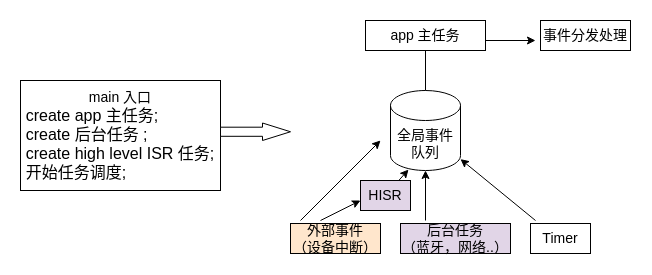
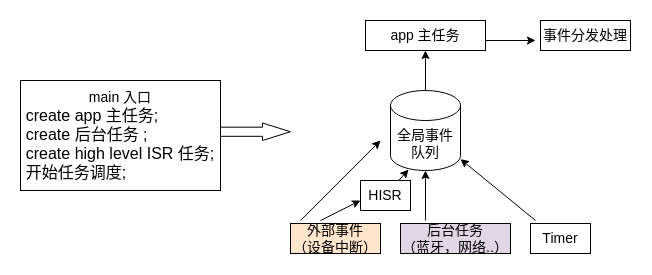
  <mxCell id="0" />
  <mxCell id="1" parent="0" />
  <mxCell id="2" value="&lt;font style=&quot;font-size: 14px&quot;&gt;&amp;nbsp;main 入口&amp;nbsp;&lt;br&gt;&lt;/font&gt;&lt;div style=&quot;text-align: left&quot;&gt;&lt;span&gt;&lt;font size=&quot;3&quot;&gt;create app 主任务;&lt;/font&gt;&lt;/span&gt;&lt;/div&gt;&lt;div style=&quot;text-align: left&quot;&gt;&lt;span&gt;&lt;font size=&quot;3&quot;&gt;create 后台任务 ;&lt;/font&gt;&lt;/span&gt;&lt;/div&gt;&lt;div style=&quot;text-align: left&quot;&gt;&lt;span&gt;&lt;font size=&quot;3&quot;&gt;create high level ISR 任务;&lt;/font&gt;&lt;/span&gt;&lt;/div&gt;&lt;div style=&quot;text-align: left&quot;&gt;&lt;span&gt;&lt;font size=&quot;3&quot;&gt;开始任务调度;&lt;/font&gt;&lt;/span&gt;&lt;/div&gt;" style="rounded=0;whiteSpace=wrap;html=1;" vertex="1" parent="1"><mxGeometry x="20" y="80" width="200" height="110" as="geometry" /></mxCell>
  <mxCell id="3" value="" style="shape=singleArrow;whiteSpace=wrap;html=1;fontSize=14;arrowWidth=0.52;arrowSize=0.4;" vertex="1" parent="1"><mxGeometry x="220" y="122.5" width="70" height="17.5" as="geometry" /></mxCell>
  <mxCell id="4" value="app 主任务" style="rounded=0;whiteSpace=wrap;html=1;fontSize=14;" vertex="1" parent="1"><mxGeometry x="365" y="20" width="120" height="30" as="geometry" /></mxCell>
  <mxCell id="5" value="全局事件队列" style="shape=cylinder3;whiteSpace=wrap;html=1;boundedLbl=1;backgroundOutline=1;size=15;fontSize=14;" vertex="1" parent="1"><mxGeometry x="390" y="90" width="70" height="80" as="geometry" /></mxCell>
  <mxCell id="6" value="外部事件&lt;br&gt;（设备中断）" style="rounded=0;whiteSpace=wrap;html=1;fontSize=14;fillColor=#ffe6cc;" vertex="1" parent="1"><mxGeometry x="290" y="223" width="90" height="30" as="geometry" /></mxCell>
  <mxCell id="7" value="后台任务&lt;br&gt;（蓝牙，网络..）" style="rounded=0;whiteSpace=wrap;html=1;fontSize=14;fillColor=#e1d5e7;" vertex="1" parent="1"><mxGeometry x="400" y="223" width="110" height="30" as="geometry" /></mxCell>
  <mxCell id="8" value="Timer" style="rounded=0;whiteSpace=wrap;html=1;fontSize=14;" vertex="1" parent="1"><mxGeometry x="530" y="223" width="60" height="30" as="geometry" /></mxCell>
- <mxCell id="9" value="HISR" style="rounded=0;whiteSpace=wrap;html=1;fontSize=14;fillColor=#e1d5e7;" vertex="1" parent="1"><mxGeometry x="360" y="180" width="50" height="30" as="geometry" /></mxCell>
+ <mxCell id="9" value="HISR" style="rounded=0;whiteSpace=wrap;html=1;fontSize=14;" vertex="1" parent="1"><mxGeometry x="360" y="180" width="50" height="30" as="geometry" /></mxCell>
  <mxCell id="10" value="" style="endArrow=classic;html=1;rounded=0;fontSize=14;" edge="1" parent="1"><mxGeometry width="50" height="50" relative="1" as="geometry"><mxPoint x="300" y="220" as="sourcePoint" /><mxPoint x="380" y="140" as="targetPoint" /></mxGeometry></mxCell>
  <mxCell id="11" value="" style="endArrow=classic;html=1;rounded=0;fontSize=14;" edge="1" parent="1"><mxGeometry width="50" height="50" relative="1" as="geometry"><mxPoint x="320" y="220" as="sourcePoint" /><mxPoint x="360" y="200" as="targetPoint" /></mxGeometry></mxCell>
  <mxCell id="12" value="" style="endArrow=classic;html=1;rounded=0;fontSize=14;entryX=0.5;entryY=1;entryDx=0;entryDy=0;entryPerimeter=0;" edge="1" parent="1" target="5"><mxGeometry width="50" height="50" relative="1" as="geometry"><mxPoint x="425" y="220" as="sourcePoint" /><mxPoint x="475" y="170" as="targetPoint" /></mxGeometry></mxCell>
  <mxCell id="13" value="" style="endArrow=classic;html=1;rounded=0;fontSize=14;" edge="1" parent="1" target="5"><mxGeometry width="50" height="50" relative="1" as="geometry"><mxPoint x="535" y="220" as="sourcePoint" /><mxPoint x="585" y="170" as="targetPoint" /></mxGeometry></mxCell>
  <mxCell id="14" value="" style="endArrow=classic;html=1;rounded=0;fontSize=14;entryX=0.257;entryY=0.988;entryDx=0;entryDy=0;entryPerimeter=0;" edge="1" parent="1" source="9" target="5"><mxGeometry width="50" height="50" relative="1" as="geometry"><mxPoint x="400" y="250" as="sourcePoint" /><mxPoint x="450" y="200" as="targetPoint" /></mxGeometry></mxCell>
- <mxCell id="15" value="" style="endArrow=none;html=1;rounded=0;fontSize=14;exitX=0.5;exitY=0;exitDx=0;exitDy=0;exitPerimeter=0;entryX=0.5;entryY=1;entryDx=0;entryDy=0;" edge="1" parent="1" source="5" target="4"><mxGeometry width="50" height="50" relative="1" as="geometry"><mxPoint x="425" y="90" as="sourcePoint" /><mxPoint x="475" y="40" as="targetPoint" /></mxGeometry></mxCell>
+ <mxCell id="15" value="" style="endArrow=classic;html=1;rounded=0;fontSize=14;exitX=0.5;exitY=0;exitDx=0;exitDy=0;exitPerimeter=0;entryX=0.5;entryY=1;entryDx=0;entryDy=0;" edge="1" parent="1" source="5" target="4"><mxGeometry width="50" height="50" relative="1" as="geometry"><mxPoint x="425" y="90" as="sourcePoint" /><mxPoint x="475" y="40" as="targetPoint" /></mxGeometry></mxCell>
  <mxCell id="16" value="" style="endArrow=classic;html=1;rounded=0;fontSize=14;" edge="1" parent="1"><mxGeometry width="50" height="50" relative="1" as="geometry"><mxPoint x="485" y="40" as="sourcePoint" /><mxPoint x="535" y="40" as="targetPoint" /></mxGeometry></mxCell>
  <mxCell id="17" value="事件分发处理" style="rounded=0;whiteSpace=wrap;html=1;fontSize=14;" vertex="1" parent="1"><mxGeometry x="540" y="20" width="90" height="30" as="geometry" /></mxCell>
